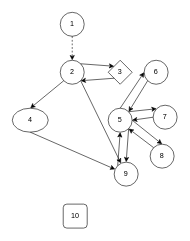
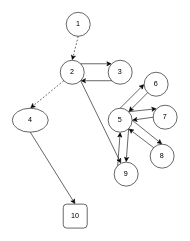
  <mxCell id="0" />
  <mxCell id="1" parent="0" />
- <mxCell id="2" value="1" style="ellipse;whiteSpace=wrap;html=1;aspect=fixed;" vertex="1" parent="1"><mxGeometry x="100" y="20" width="40" height="40" as="geometry" /></mxCell>
+ <mxCell id="2" value="1" style="ellipse;whiteSpace=wrap;html=1;aspect=fixed;" vertex="1" parent="1"><mxGeometry x="110" y="20" width="40" height="40" as="geometry" /></mxCell>
  <mxCell id="3" value="2" style="ellipse;whiteSpace=wrap;html=1;aspect=fixed;" vertex="1" parent="1"><mxGeometry x="100" y="100" width="40" height="40" as="geometry" /></mxCell>
- <mxCell id="4" value="3" style="rhombus;whiteSpace=wrap;html=1;aspect=fixed;" vertex="1" parent="1"><mxGeometry x="180" y="100" width="40" height="40" as="geometry" /></mxCell>
+ <mxCell id="4" value="3" style="ellipse;whiteSpace=wrap;html=1;aspect=fixed;" vertex="1" parent="1"><mxGeometry x="180" y="100" width="40" height="40" as="geometry" /></mxCell>
  <mxCell id="5" value="4" style="ellipse;whiteSpace=wrap;html=1;aspect=fixed;" vertex="1" parent="1"><mxGeometry x="20" y="180" width="60" height="40" as="geometry" /></mxCell>
  <mxCell id="6" value="5" style="ellipse;whiteSpace=wrap;html=1;aspect=fixed;" vertex="1" parent="1"><mxGeometry x="180" y="180" width="40" height="40" as="geometry" /></mxCell>
  <mxCell id="7" value="10" style="whiteSpace=wrap;html=1;aspect=fixed;rounded=1;" vertex="1" parent="1"><mxGeometry x="105" y="340" width="40" height="40" as="geometry" /></mxCell>
- <mxCell id="8" value="6" style="ellipse;whiteSpace=wrap;html=1;aspect=fixed;" vertex="1" parent="1"><mxGeometry x="240" y="100" width="40" height="40" as="geometry" /></mxCell>
+ <mxCell id="8" value="6" style="ellipse;whiteSpace=wrap;html=1;aspect=fixed;" vertex="1" parent="1"><mxGeometry x="240" y="120" width="40" height="40" as="geometry" /></mxCell>
  <mxCell id="9" value="7" style="ellipse;whiteSpace=wrap;html=1;aspect=fixed;" vertex="1" parent="1"><mxGeometry x="255" y="175" width="40" height="40" as="geometry" /></mxCell>
  <mxCell id="10" value="8" style="ellipse;whiteSpace=wrap;html=1;aspect=fixed;" vertex="1" parent="1"><mxGeometry x="250" y="240" width="40" height="40" as="geometry" /></mxCell>
  <mxCell id="11" value="9" style="ellipse;whiteSpace=wrap;html=1;aspect=fixed;" vertex="1" parent="1"><mxGeometry x="190" y="270" width="40" height="40" as="geometry" /></mxCell>
  <mxCell id="12" value="" style="endArrow=classic;html=1;rounded=0;exitX=0.5;exitY=1;exitDx=0;exitDy=0;entryX=0.5;entryY=0;entryDx=0;entryDy=0;dashed=1;" edge="1" parent="1" source="2" target="3"><mxGeometry width="50" height="50" relative="1" as="geometry"><mxPoint x="110" y="250" as="sourcePoint" /><mxPoint x="160" y="200" as="targetPoint" /></mxGeometry></mxCell>
  <mxCell id="13" value="" style="endArrow=classic;html=1;rounded=0;exitX=1;exitY=0;exitDx=0;exitDy=0;entryX=0;entryY=0;entryDx=0;entryDy=0;" edge="1" parent="1" source="3" target="4"><mxGeometry width="50" height="50" relative="1" as="geometry"><mxPoint x="210" y="80" as="sourcePoint" /><mxPoint x="210" y="120" as="targetPoint" /></mxGeometry></mxCell>
  <mxCell id="14" value="" style="endArrow=classic;html=1;rounded=0;exitX=0;exitY=1;exitDx=0;exitDy=0;entryX=1;entryY=1;entryDx=0;entryDy=0;" edge="1" parent="1" source="4" target="3"><mxGeometry width="50" height="50" relative="1" as="geometry"><mxPoint x="210" y="110" as="sourcePoint" /><mxPoint x="210" y="150" as="targetPoint" /></mxGeometry></mxCell>
- <mxCell id="15" value="" style="endArrow=classic;html=1;rounded=0;exitX=0;exitY=1;exitDx=0;exitDy=0;entryX=0.5;entryY=0;entryDx=0;entryDy=0;" edge="1" parent="1" source="3" target="5"><mxGeometry width="50" height="50" relative="1" as="geometry"><mxPoint x="70" y="140" as="sourcePoint" /><mxPoint x="70" y="180" as="targetPoint" /></mxGeometry></mxCell>
+ <mxCell id="15" value="" style="endArrow=classic;html=1;rounded=0;exitX=0;exitY=1;exitDx=0;exitDy=0;entryX=0.5;entryY=0;entryDx=0;entryDy=0;dashed=1;" edge="1" parent="1" source="3" target="5"><mxGeometry width="50" height="50" relative="1" as="geometry"><mxPoint x="70" y="140" as="sourcePoint" /><mxPoint x="70" y="180" as="targetPoint" /></mxGeometry></mxCell>
  <mxCell id="16" value="" style="endArrow=classic;html=1;rounded=0;exitX=1;exitY=1;exitDx=0;exitDy=0;" edge="1" parent="1" source="3" target="11"><mxGeometry width="50" height="50" relative="1" as="geometry"><mxPoint x="220" y="170" as="sourcePoint" /><mxPoint x="140" y="210" as="targetPoint" /></mxGeometry></mxCell>
- <mxCell id="17" value="" style="endArrow=classic;html=1;rounded=0;exitX=0.5;exitY=1;exitDx=0;exitDy=0;" edge="1" parent="1" source="5" target="11"><mxGeometry width="50" height="50" relative="1" as="geometry"><mxPoint x="160" y="190" as="sourcePoint" /><mxPoint x="80" y="230" as="targetPoint" /></mxGeometry></mxCell>
+ <mxCell id="17" value="" style="endArrow=classic;html=1;rounded=0;exitX=0.5;exitY=1;exitDx=0;exitDy=0;entryX=0.5;entryY=0;entryDx=0;entryDy=0;" edge="1" parent="1" source="5" target="7"><mxGeometry width="50" height="50" relative="1" as="geometry"><mxPoint x="160" y="190" as="sourcePoint" /><mxPoint x="80" y="230" as="targetPoint" /></mxGeometry></mxCell>
  <mxCell id="18" value="" style="endArrow=classic;html=1;rounded=0;exitX=0.5;exitY=0;exitDx=0;exitDy=0;entryX=0;entryY=0.5;entryDx=0;entryDy=0;" edge="1" parent="1" source="6" target="8"><mxGeometry width="50" height="50" relative="1" as="geometry"><mxPoint x="290" y="210" as="sourcePoint" /><mxPoint x="370" y="250" as="targetPoint" /></mxGeometry></mxCell>
  <mxCell id="19" value="" style="endArrow=classic;html=1;rounded=0;exitX=0;exitY=1;exitDx=0;exitDy=0;entryX=1;entryY=0;entryDx=0;entryDy=0;" edge="1" parent="1" source="8" target="6"><mxGeometry width="50" height="50" relative="1" as="geometry"><mxPoint x="340" y="200" as="sourcePoint" /><mxPoint x="420" y="240" as="targetPoint" /></mxGeometry></mxCell>
  <mxCell id="20" value="" style="endArrow=classic;html=1;rounded=0;exitX=0;exitY=0.5;exitDx=0;exitDy=0;entryX=1;entryY=0.5;entryDx=0;entryDy=0;" edge="1" parent="1" source="9" target="6"><mxGeometry width="50" height="50" relative="1" as="geometry"><mxPoint x="326" y="210" as="sourcePoint" /><mxPoint x="280" y="226" as="targetPoint" /></mxGeometry></mxCell>
  <mxCell id="21" value="" style="endArrow=classic;html=1;rounded=0;exitX=1;exitY=0;exitDx=0;exitDy=0;entryX=0;entryY=0;entryDx=0;entryDy=0;" edge="1" parent="1" source="6" target="9"><mxGeometry width="50" height="50" relative="1" as="geometry"><mxPoint x="210" y="270" as="sourcePoint" /><mxPoint x="260" y="220" as="targetPoint" /></mxGeometry></mxCell>
  <mxCell id="22" value="" style="endArrow=classic;html=1;rounded=0;entryX=0.5;entryY=1;entryDx=0;entryDy=0;exitX=0;exitY=0;exitDx=0;exitDy=0;" edge="1" parent="1" source="11" target="6"><mxGeometry width="50" height="50" relative="1" as="geometry"><mxPoint x="210" y="300" as="sourcePoint" /><mxPoint x="260" y="250" as="targetPoint" /></mxGeometry></mxCell>
  <mxCell id="23" value="" style="endArrow=classic;html=1;rounded=0;exitX=1;exitY=1;exitDx=0;exitDy=0;entryX=0.5;entryY=0;entryDx=0;entryDy=0;" edge="1" parent="1" source="6" target="11"><mxGeometry width="50" height="50" relative="1" as="geometry"><mxPoint x="210" y="300" as="sourcePoint" /><mxPoint x="209" y="272" as="targetPoint" /></mxGeometry></mxCell>
  <mxCell id="24" value="" style="endArrow=classic;html=1;rounded=0;exitX=0;exitY=0;exitDx=0;exitDy=0;entryX=1;entryY=1;entryDx=0;entryDy=0;" edge="1" parent="1" source="10" target="6"><mxGeometry width="50" height="50" relative="1" as="geometry"><mxPoint x="210" y="300" as="sourcePoint" /><mxPoint x="260" y="250" as="targetPoint" /></mxGeometry></mxCell>
  <mxCell id="25" value="" style="endArrow=classic;html=1;rounded=0;exitX=1;exitY=0.5;exitDx=0;exitDy=0;entryX=0.5;entryY=0;entryDx=0;entryDy=0;" edge="1" parent="1" source="6" target="10"><mxGeometry width="50" height="50" relative="1" as="geometry"><mxPoint x="210" y="300" as="sourcePoint" /><mxPoint x="260" y="250" as="targetPoint" /></mxGeometry></mxCell>
